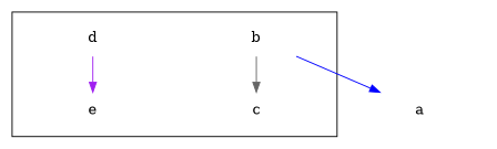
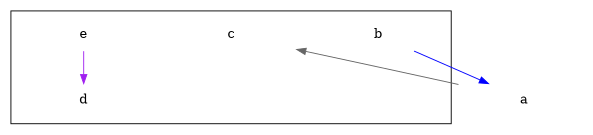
  digraph {
    fontcolor=brown
    fontname=Arial
    fontsize=25
    rankdir=TB
    node [margin=0 shape=none]
    edge [fontname=Arial fontsize=20]
    b [width=2]
    c [width=2]
    d [width=2]
    e [width=2]
    a [width=2]
    subgraph cluster_1 {
      b
      c
      d
      e
    }
-   b -> c [color=gray40]
+   a -> c [color=gray40]
    b -> a [color=blue]
-   d -> e [color=purple]
+   e -> d [color=purple]
  }
